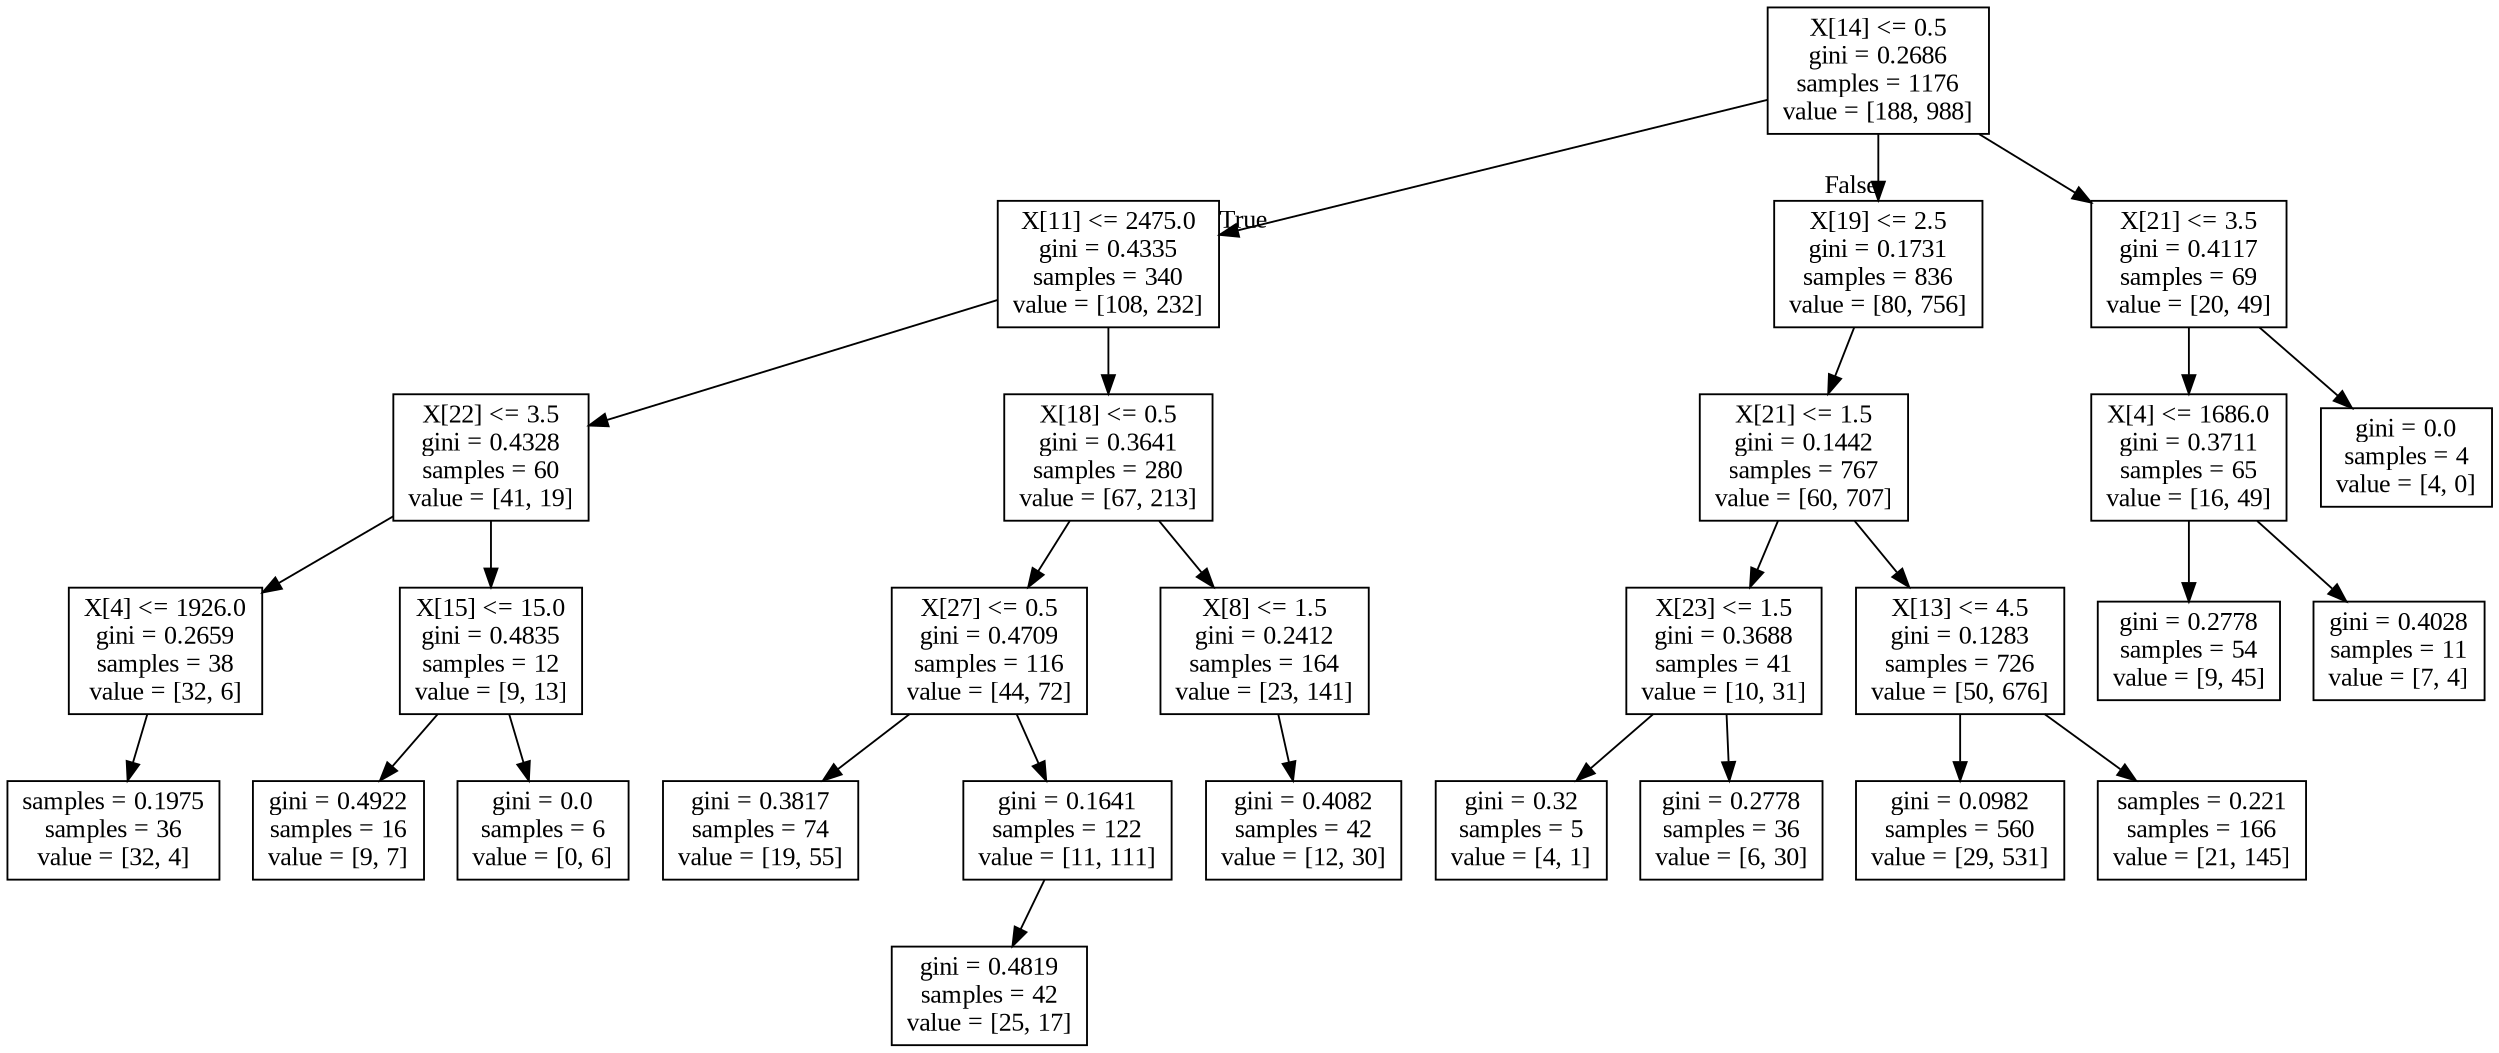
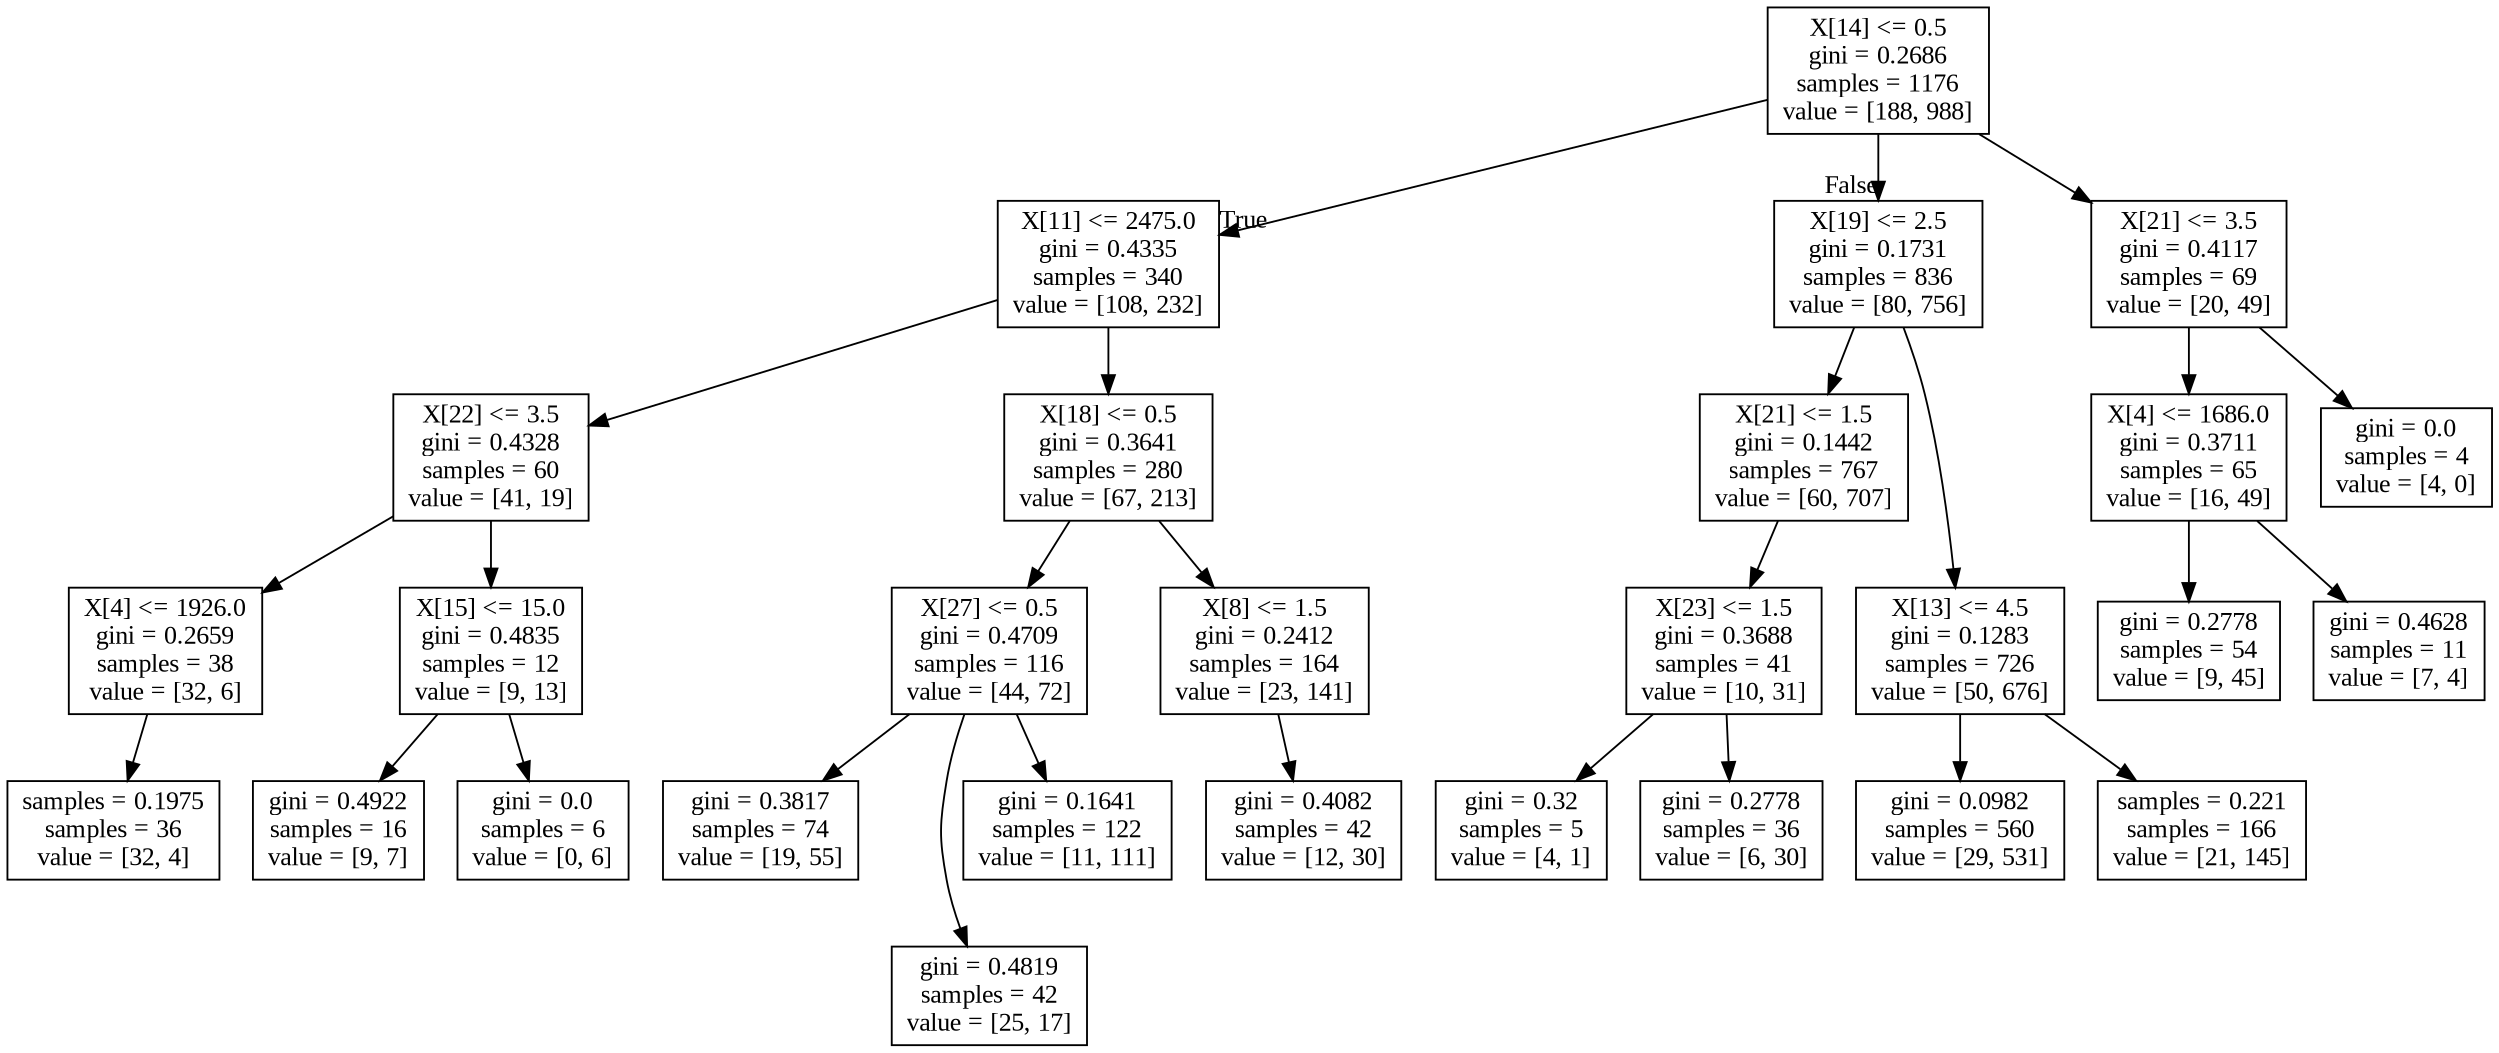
  digraph {
    fontname="Liberation Serif"
    node [fontname="Liberation Serif" shape=box]
    edge [fontname="Liberation Serif"]
    n1 [label="X[14] <= 0.5\ngini = 0.2686\nsamples = 1176\nvalue = [188, 988]"]
    n2 [label="X[11] <= 2475.0\ngini = 0.4335\nsamples = 340\nvalue = [108, 232]"]
    n3 [label="X[19] <= 2.5\ngini = 0.1731\nsamples = 836\nvalue = [80, 756]"]
    n4 [label="X[21] <= 3.5\ngini = 0.4117\nsamples = 69\nvalue = [20, 49]"]
    n5 [label="X[22] <= 3.5\ngini = 0.4328\nsamples = 60\nvalue = [41, 19]"]
    n6 [label="X[18] <= 0.5\ngini = 0.3641\nsamples = 280\nvalue = [67, 213]"]
    n7 [label="X[21] <= 1.5\ngini = 0.1442\nsamples = 767\nvalue = [60, 707]"]
    n8 [label="X[4] <= 1926.0\ngini = 0.2659\nsamples = 38\nvalue = [32, 6]"]
    n9 [label="X[15] <= 15.0\ngini = 0.4835\nsamples = 12\nvalue = [9, 13]"]
    n10 [label="X[27] <= 0.5\ngini = 0.4709\nsamples = 116\nvalue = [44, 72]"]
    n11 [label="X[8] <= 1.5\ngini = 0.2412\nsamples = 164\nvalue = [23, 141]"]
    n12 [label="samples = 0.1975\nsamples = 36\nvalue = [32, 4]"]
    n13 [label="gini = 0.4922\nsamples = 16\nvalue = [9, 7]"]
    n14 [label="gini = 0.0\nsamples = 6\nvalue = [0, 6]"]
    n15 [label="gini = 0.3817\nsamples = 74\nvalue = [19, 55]"]
    n16 [label="gini = 0.4819\nsamples = 42\nvalue = [25, 17]"]
    n17 [label="gini = 0.1641\nsamples = 122\nvalue = [11, 111]"]
    n18 [label="gini = 0.4082\nsamples = 42\nvalue = [12, 30]"]
    n19 [label="X[4] <= 1686.0\ngini = 0.3711\nsamples = 65\nvalue = [16, 49]"]
    n20 [label="gini = 0.0\nsamples = 4\nvalue = [4, 0]"]
    n21 [label="X[23] <= 1.5\ngini = 0.3688\nsamples = 41\nvalue = [10, 31]"]
    n22 [label="X[13] <= 4.5\ngini = 0.1283\nsamples = 726\nvalue = [50, 676]"]
    n23 [label="gini = 0.2778\nsamples = 54\nvalue = [9, 45]"]
-   n24 [label="gini = 0.4028\nsamples = 11\nvalue = [7, 4]"]
+   n24 [label="gini = 0.4628\nsamples = 11\nvalue = [7, 4]"]
    n25 [label="gini = 0.32\nsamples = 5\nvalue = [4, 1]"]
    n26 [label="gini = 0.2778\nsamples = 36\nvalue = [6, 30]"]
    n27 [label="gini = 0.0982\nsamples = 560\nvalue = [29, 531]"]
    n28 [label="samples = 0.221\nsamples = 166\nvalue = [21, 145]"]
    n1 -> n2 [headlabel=True labelangle=45 labeldistance=2.5]
    n1 -> n3 [headlabel=False labelangle=-45 labeldistance=2.5]
    n1 -> n4
    n2 -> n5
    n2 -> n6
    n3 -> n7
    n4 -> n19
    n4 -> n20
    n5 -> n8
    n5 -> n9
    n6 -> n10
    n6 -> n11
    n7 -> n21
-   n7 -> n22
+   n3 -> n22
    n8 -> n12
    n9 -> n13
    n9 -> n14
    n10 -> n15
-   n17 -> n16
+   n10 -> n16
    n10 -> n17
    n11 -> n18
    n19 -> n23
    n19 -> n24
    n21 -> n25
    n21 -> n26
    n22 -> n27
    n22 -> n28
  }
